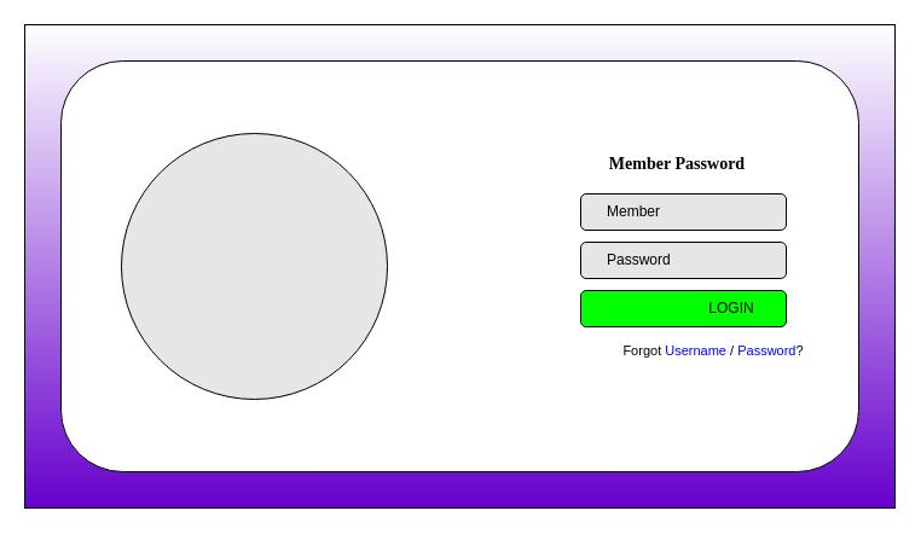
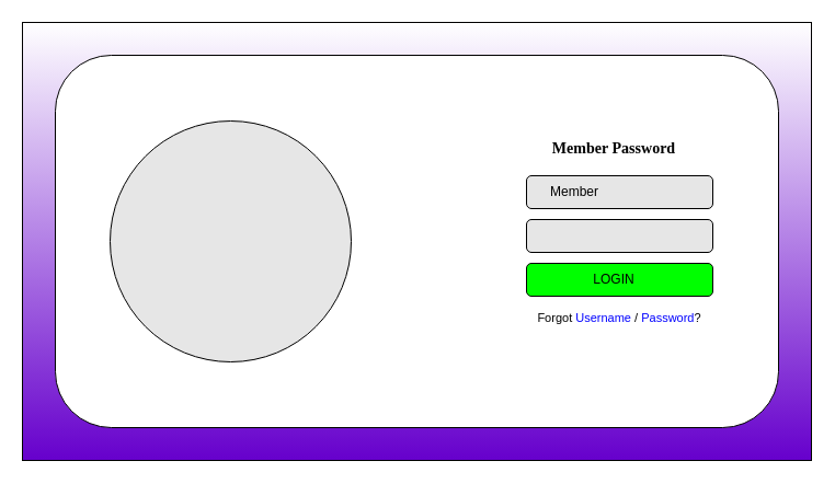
  <mxCell id="0" />
  <mxCell id="1" parent="0" />
  <mxCell id="2" value="" style="rounded=0;whiteSpace=wrap;html=1;labelBackgroundColor=#BB33FF;gradientDirection=south;gradientColor=#6600CC;" vertex="1" parent="1"><mxGeometry x="20" y="20" width="720" height="400" as="geometry" /></mxCell>
  <mxCell id="3" value="" style="rounded=1;whiteSpace=wrap;html=1;" vertex="1" parent="1"><mxGeometry x="50" y="50" width="660" height="340" as="geometry" /></mxCell>
  <mxCell id="4" value="" style="ellipse;whiteSpace=wrap;html=1;aspect=fixed;fillColor=#E6E6E6;" vertex="1" parent="1"><mxGeometry x="100" y="110" width="220" height="220" as="geometry" /></mxCell>
  <mxCell id="5" value="&lt;h3&gt;&lt;font face=&quot;Verdana&quot;&gt;Member Password&lt;/font&gt;&lt;/h3&gt;" style="text;html=1;strokeColor=none;fillColor=none;align=center;verticalAlign=middle;whiteSpace=wrap;rounded=0;" vertex="1" parent="1"><mxGeometry x="470" y="120" width="180" height="30" as="geometry" /></mxCell>
  <mxCell id="6" value="" style="rounded=1;whiteSpace=wrap;html=1;fillColor=#E6E6E6;" vertex="1" parent="1"><mxGeometry x="480" y="160" width="170" height="30" as="geometry" /></mxCell>
  <mxCell id="7" value="" style="rounded=1;whiteSpace=wrap;html=1;fillColor=#E6E6E6;" vertex="1" parent="1"><mxGeometry x="480" y="200" width="170" height="30" as="geometry" /></mxCell>
  <mxCell id="8" value="" style="rounded=1;whiteSpace=wrap;html=1;labelBackgroundColor=#00FF00;fillColor=#00FF00;" vertex="1" parent="1"><mxGeometry x="480" y="240" width="170" height="30" as="geometry" /></mxCell>
- <mxCell id="9" value="&lt;font style=&quot;font-size: 11px&quot;&gt;Forgot &lt;font color=&quot;#0000FF&quot;&gt;Username &lt;/font&gt;/ &lt;font color=&quot;#0000FF&quot;&gt;Password&lt;/font&gt;?&lt;/font&gt;" style="text;html=1;strokeColor=none;fillColor=none;align=center;verticalAlign=middle;whiteSpace=wrap;rounded=0;" vertex="1" parent="1"><mxGeometry x="505" y="280" width="170" height="20" as="geometry" /></mxCell>
+ <mxCell id="9" value="&lt;font style=&quot;font-size: 11px&quot;&gt;Forgot &lt;font color=&quot;#0000FF&quot;&gt;Username &lt;/font&gt;/ &lt;font color=&quot;#0000FF&quot;&gt;Password&lt;/font&gt;?&lt;/font&gt;" style="text;html=1;strokeColor=none;fillColor=none;align=center;verticalAlign=middle;whiteSpace=wrap;rounded=0;" vertex="1" parent="1"><mxGeometry x="480" y="280" width="170" height="20" as="geometry" /></mxCell>
  <mxCell id="10" value="Member" style="text;html=1;strokeColor=none;fillColor=none;align=left;verticalAlign=middle;whiteSpace=wrap;rounded=0;" vertex="1" parent="1"><mxGeometry x="500" y="165" width="80" height="20" as="geometry" /></mxCell>
- <mxCell id="11" value="Password" style="text;html=1;strokeColor=none;fillColor=none;align=left;verticalAlign=middle;whiteSpace=wrap;rounded=0;" vertex="1" parent="1"><mxGeometry x="500" y="205" width="80" height="20" as="geometry" /></mxCell>
- <mxCell id="12" value="LOGIN" style="text;html=1;strokeColor=none;fillColor=none;align=center;verticalAlign=middle;whiteSpace=wrap;rounded=0;" vertex="1" parent="1"><mxGeometry x="565" y="245" width="80" height="20" as="geometry" /></mxCell>
+ <mxCell id="12" value="LOGIN" style="text;html=1;strokeColor=none;fillColor=none;align=center;verticalAlign=middle;whiteSpace=wrap;rounded=0;" vertex="1" parent="1"><mxGeometry x="520" y="245" width="80" height="20" as="geometry" /></mxCell>
